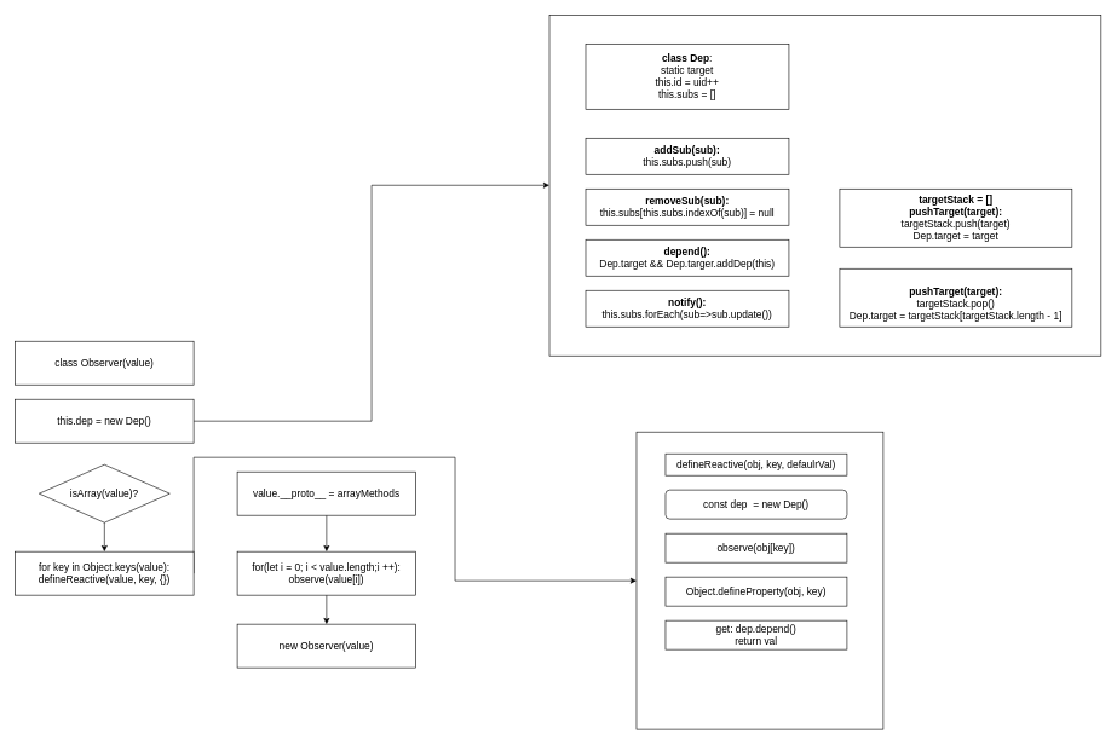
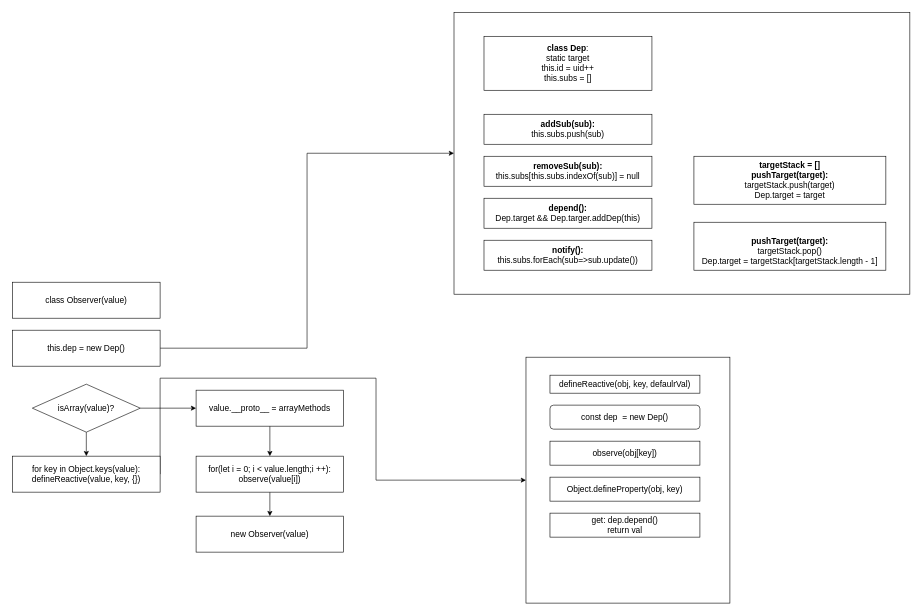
  <mxCell id="0" />
  <mxCell id="1" parent="0" />
  <mxCell id="2" value="" style="rounded=0;whiteSpace=wrap;html=1;fontSize=14;" vertex="1" parent="1"><mxGeometry x="756" y="20" width="760" height="470" as="geometry" /></mxCell>
  <mxCell id="3" value="class Observer(value)" style="rounded=0;whiteSpace=wrap;html=1;fontSize=14;" vertex="1" parent="1"><mxGeometry x="20" y="470" width="246" height="60" as="geometry" /></mxCell>
  <mxCell id="4" style="edgeStyle=orthogonalEdgeStyle;rounded=0;orthogonalLoop=1;jettySize=auto;html=1;exitX=1;exitY=0.5;exitDx=0;exitDy=0;entryX=0;entryY=0.5;entryDx=0;entryDy=0;fontSize=14;" edge="1" parent="1" source="5" target="2"><mxGeometry relative="1" as="geometry" /></mxCell>
  <mxCell id="5" value="this.dep = new Dep()" style="rounded=0;whiteSpace=wrap;html=1;fontSize=14;" vertex="1" parent="1"><mxGeometry x="20" y="550" width="246" height="60" as="geometry" /></mxCell>
+ <mxCell id="6" style="edgeStyle=orthogonalEdgeStyle;rounded=0;orthogonalLoop=1;jettySize=auto;html=1;entryX=0;entryY=0.5;entryDx=0;entryDy=0;fontSize=14;" edge="1" parent="1" source="8" target="10"><mxGeometry relative="1" as="geometry" /></mxCell>
  <mxCell id="7" style="edgeStyle=orthogonalEdgeStyle;rounded=0;orthogonalLoop=1;jettySize=auto;html=1;exitX=0.5;exitY=1;exitDx=0;exitDy=0;entryX=0.5;entryY=0;entryDx=0;entryDy=0;fontSize=14;" edge="1" parent="1" source="8" target="12"><mxGeometry relative="1" as="geometry" /></mxCell>
  <mxCell id="8" value="isArray(value)?" style="rhombus;whiteSpace=wrap;html=1;fontSize=14;" vertex="1" parent="1"><mxGeometry x="53" y="640" width="180" height="80" as="geometry" /></mxCell>
  <mxCell id="9" style="edgeStyle=orthogonalEdgeStyle;rounded=0;orthogonalLoop=1;jettySize=auto;html=1;exitX=0.5;exitY=1;exitDx=0;exitDy=0;entryX=0.5;entryY=0;entryDx=0;entryDy=0;fontSize=14;" edge="1" parent="1" source="10" target="14"><mxGeometry relative="1" as="geometry" /></mxCell>
  <mxCell id="10" value="value.__proto__ = arrayMethods" style="rounded=0;whiteSpace=wrap;html=1;fontSize=14;" vertex="1" parent="1"><mxGeometry x="326" y="650" width="246" height="60" as="geometry" /></mxCell>
  <mxCell id="11" style="edgeStyle=orthogonalEdgeStyle;rounded=0;orthogonalLoop=1;jettySize=auto;html=1;exitX=1;exitY=0.5;exitDx=0;exitDy=0;fontSize=14;entryX=0;entryY=0.5;entryDx=0;entryDy=0;" edge="1" parent="1" source="12" target="24"><mxGeometry relative="1" as="geometry"><mxPoint x="726" y="750" as="targetPoint" /><Array as="points"><mxPoint x="266" y="630" /><mxPoint x="626" y="630" /><mxPoint x="626" y="800" /><mxPoint x="796" y="800" /></Array></mxGeometry></mxCell>
  <mxCell id="12" value="for key in Object.keys(value):&lt;br&gt;defineReactive(value, key, {})" style="rounded=0;whiteSpace=wrap;html=1;fontSize=14;" vertex="1" parent="1"><mxGeometry x="20" y="760" width="246" height="60" as="geometry" /></mxCell>
  <mxCell id="13" style="edgeStyle=orthogonalEdgeStyle;rounded=0;orthogonalLoop=1;jettySize=auto;html=1;exitX=0.5;exitY=1;exitDx=0;exitDy=0;entryX=0.5;entryY=0;entryDx=0;entryDy=0;fontSize=14;" edge="1" parent="1" source="14" target="15"><mxGeometry relative="1" as="geometry" /></mxCell>
  <mxCell id="14" value="for(let i = 0; i &amp;lt; value.length;i ++):&lt;br&gt;observe(value[i])" style="rounded=0;whiteSpace=wrap;html=1;fontSize=14;" vertex="1" parent="1"><mxGeometry x="326" y="760" width="246" height="60" as="geometry" /></mxCell>
  <mxCell id="15" value="new Observer(value)" style="rounded=0;whiteSpace=wrap;html=1;fontSize=14;" vertex="1" parent="1"><mxGeometry x="326" y="860" width="246" height="60" as="geometry" /></mxCell>
  <mxCell id="16" value="&lt;b&gt;class Dep&lt;/b&gt;:&lt;br&gt;static target&lt;br&gt;this.id = uid++&lt;br&gt;this.subs = []" style="rounded=0;whiteSpace=wrap;html=1;fontSize=14;" vertex="1" parent="1"><mxGeometry x="806" y="60" width="280" height="90" as="geometry" /></mxCell>
  <mxCell id="17" value="&lt;b&gt;addSub(sub):&lt;br&gt;&lt;/b&gt;this.subs.push(sub)" style="rounded=0;whiteSpace=wrap;html=1;fontSize=14;" vertex="1" parent="1"><mxGeometry x="806" y="190" width="280" height="50" as="geometry" /></mxCell>
  <mxCell id="18" value="&lt;b&gt;removeSub(sub):&lt;br&gt;&lt;/b&gt;this.subs[this.subs.indexOf(sub)] = null" style="rounded=0;whiteSpace=wrap;html=1;fontSize=14;" vertex="1" parent="1"><mxGeometry x="806" y="260" width="280" height="50" as="geometry" /></mxCell>
  <mxCell id="19" value="&lt;b&gt;depend():&lt;/b&gt;&lt;br&gt;Dep.target &amp;amp;&amp;amp; Dep.targer.addDep(this)" style="rounded=0;whiteSpace=wrap;html=1;fontSize=14;" vertex="1" parent="1"><mxGeometry x="806" y="330" width="280" height="50" as="geometry" /></mxCell>
  <mxCell id="20" value="&lt;b&gt;notify():&lt;/b&gt;&lt;br&gt;this.subs.forEach(sub=&amp;gt;sub.update())" style="rounded=0;whiteSpace=wrap;html=1;fontSize=14;" vertex="1" parent="1"><mxGeometry x="806" y="400" width="280" height="50" as="geometry" /></mxCell>
  <mxCell id="21" value="&lt;b&gt;targetStack = []&lt;/b&gt;&lt;br&gt;&lt;b&gt;pushTarget(target):&lt;br&gt;&lt;/b&gt;targetStack.push(target)&lt;br&gt;Dep.target = target" style="rounded=0;whiteSpace=wrap;html=1;fontSize=14;" vertex="1" parent="1"><mxGeometry x="1156" y="260" width="320" height="80" as="geometry" /></mxCell>
  <mxCell id="22" value="&lt;br&gt;&lt;b&gt;pushTarget(target):&lt;br&gt;&lt;/b&gt;targetStack.pop()&lt;br&gt;Dep.target = targetStack[targetStack.length - 1]" style="rounded=0;whiteSpace=wrap;html=1;fontSize=14;" vertex="1" parent="1"><mxGeometry x="1156" y="370" width="320" height="80" as="geometry" /></mxCell>
  <mxCell id="23" value="" style="group" vertex="1" connectable="0" parent="1"><mxGeometry x="876" y="595" width="340" height="410" as="geometry" /></mxCell>
  <mxCell id="24" value="" style="rounded=0;whiteSpace=wrap;html=1;fontSize=14;" vertex="1" parent="23"><mxGeometry width="340" height="410" as="geometry" /></mxCell>
  <mxCell id="25" value="defineReactive(obj, key, defaulrVal)" style="rounded=0;whiteSpace=wrap;html=1;fontSize=14;" vertex="1" parent="23"><mxGeometry x="40" y="30" width="250" height="30" as="geometry" /></mxCell>
  <mxCell id="26" value="const dep&amp;nbsp; = new Dep()" style="whiteSpace=wrap;html=1;fontSize=14;rounded=1;" vertex="1" parent="23"><mxGeometry x="40" y="80" width="250" height="40" as="geometry" /></mxCell>
  <mxCell id="27" value="Object.defineProperty(obj, key)" style="rounded=0;whiteSpace=wrap;html=1;fontSize=14;" vertex="1" parent="23"><mxGeometry x="40" y="200" width="250" height="40" as="geometry" /></mxCell>
  <mxCell id="28" value="observe(obj[key])" style="rounded=0;whiteSpace=wrap;html=1;fontSize=14;" vertex="1" parent="23"><mxGeometry x="40" y="140" width="250" height="40" as="geometry" /></mxCell>
  <mxCell id="29" value="get: dep.depend()&lt;br&gt;return val" style="rounded=0;whiteSpace=wrap;html=1;fontSize=14;" vertex="1" parent="23"><mxGeometry x="40" y="260" width="250" height="40" as="geometry" /></mxCell>
